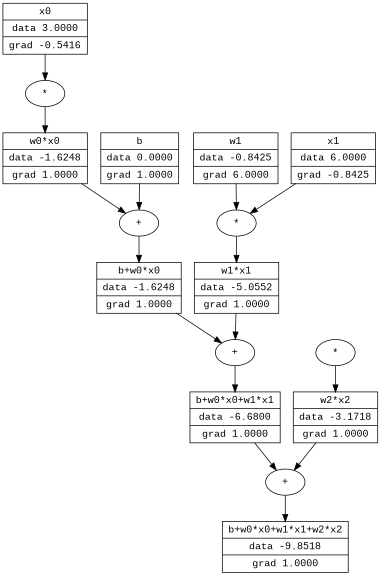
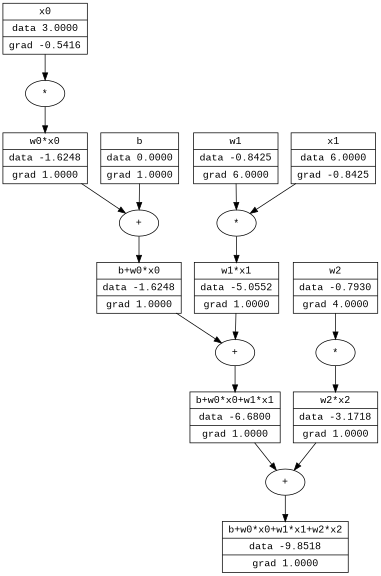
  digraph {
    fontname="Liberation Mono"
    rankdir=TB
    node [fontname="Liberation Mono" shape=record]
    edge [fontname="Liberation Mono"]
    n1 [label="{b+w0*x0+w1*x1+w2*x2 | data -9.8518 | grad 1.0000 }"]
    n2 [label="+" shape=""]
    n3 [label="{b+w0*x0+w1*x1 | data -6.6800 | grad 1.0000 }"]
    n4 [label="+" shape=""]
    n5 [label="{b+w0*x0 | data -1.6248 | grad 1.0000 }"]
    n6 [label="+" shape=""]
    n7 [label="{w0*x0 | data -1.6248 | grad 1.0000 }"]
    n8 [label="*" shape=""]
    n9 [label="{x0 | data 3.0000 | grad -0.5416 }"]
    n10 [label="{b | data 0.0000 | grad 1.0000 }"]
    n11 [label="{w1*x1 | data -5.0552 | grad 1.0000 }"]
    n12 [label="*" shape=""]
    n13 [label="{w1 | data -0.8425 | grad 6.0000 }"]
    n14 [label="{x1 | data 6.0000 | grad -0.8425 }"]
    n15 [label="{w2*x2 | data -3.1718 | grad 1.0000 }"]
    n16 [label="*" shape=""]
+   n17 [label="{w2 | data -0.7930 | grad 4.0000 }"]
    n2 -> n1
    n3 -> n2
    n4 -> n3
    n5 -> n4
    n6 -> n5
    n7 -> n6
    n8 -> n7
    n9 -> n8
    n10 -> n6
    n11 -> n4
    n12 -> n11
    n13 -> n12
    n14 -> n12
    n15 -> n2
    n16 -> n15
+   n17 -> n16
  }
